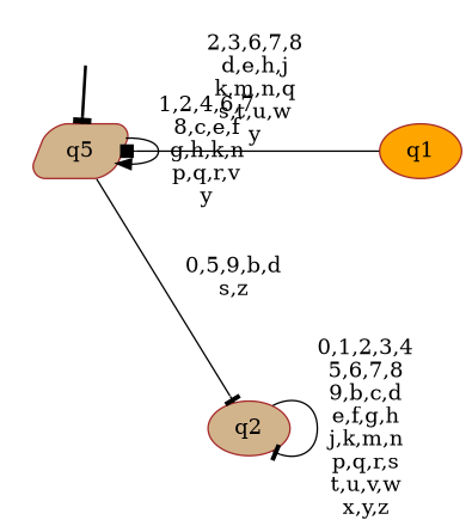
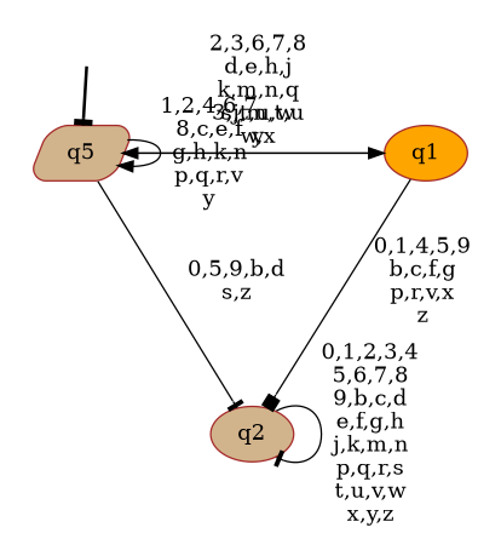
  digraph {
    rankdir=TB
    node [shape=ellipse style="rounded,filled" color=brown fillcolor=tan]
    edge [arrowhead=tee]
    __start0 [height=0 shape=none style=invis width=0 color="" fillcolor=""]
    n2 [label=q5 shape=parallelogram]
    n3 [fillcolor=orange label=q1]
    n4 [label=q2 style=filled]
    subgraph cluster_1 {
      nodesep=0.15
      ranksep=0.15
      style=invis
      __start0
      n2
    }
    __start0 -> n2 [penwidth=2]
    n2 -> n2 [arrowhead=normal label="1,2,4,6,7\n8,c,e,f\ng,h,k,n\np,q,r,v\ny"]
+   n2 -> n3 [arrowhead=normal label="3,j,m,t,u\nw,x"]
    n2 -> n4 [label="0,5,9,b,d\ns,z"]
-   n3 -> n2 [arrowhead=box label="2,3,6,7,8\nd,e,h,j\nk,m,n,q\ns,t,u,w\ny"]
+   n3 -> n2 [arrowhead=normal label="2,3,6,7,8\nd,e,h,j\nk,m,n,q\ns,t,u,w\ny"]
+   n3 -> n4 [arrowhead=box label="0,1,4,5,9\nb,c,f,g\np,r,v,x\nz"]
    n4 -> n4 [label="0,1,2,3,4\n5,6,7,8\n9,b,c,d\ne,f,g,h\nj,k,m,n\np,q,r,s\nt,u,v,w\nx,y,z"]
  }
